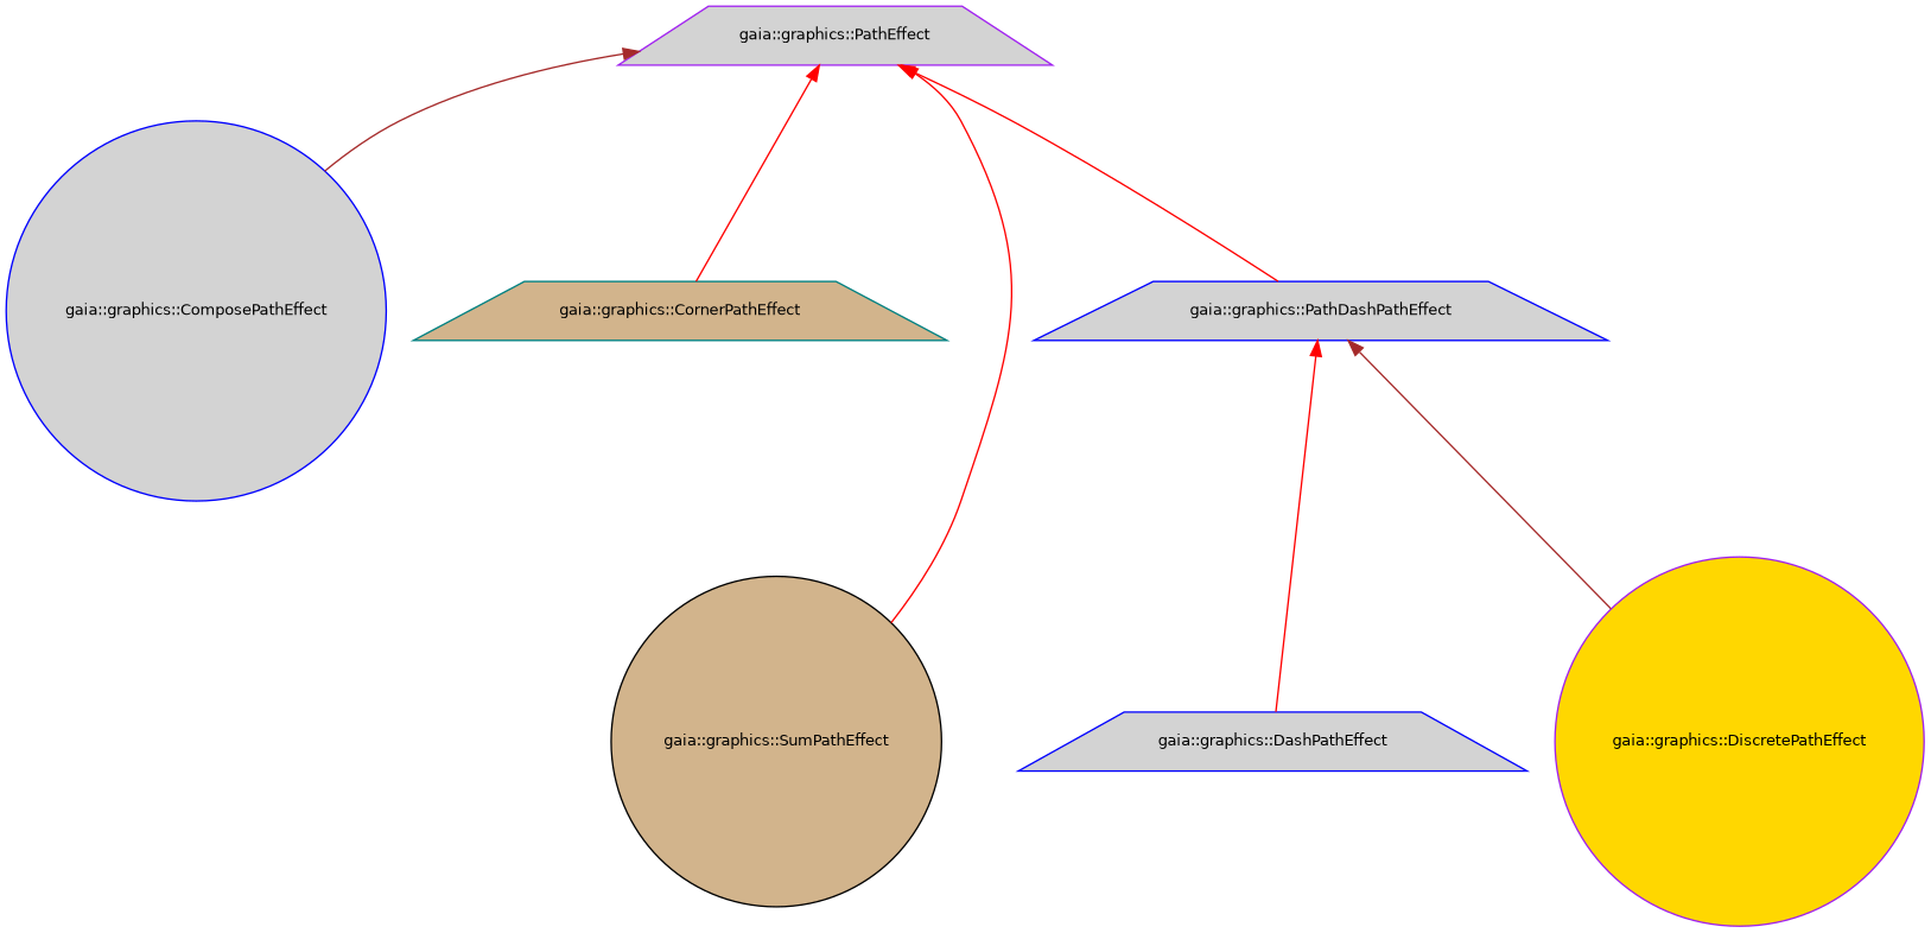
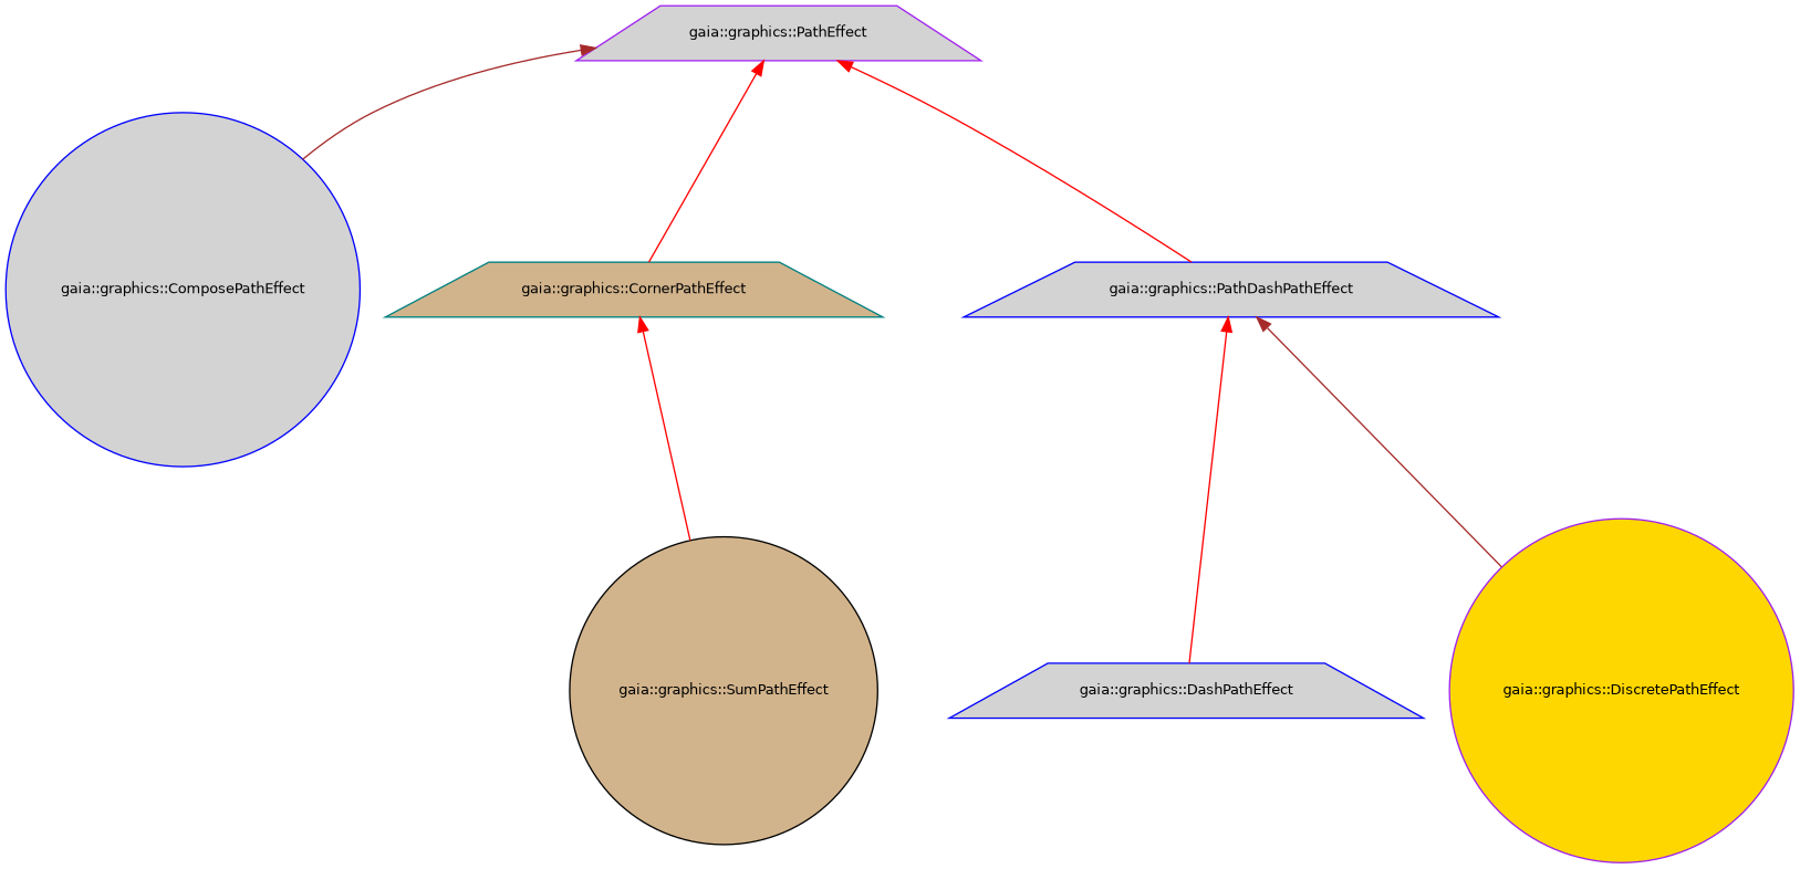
  digraph {
    rankdir=TB
    node [color=blue fillcolor=lightgrey fontname=Helvetica fontsize=10 shape=trapezium style=filled]
    edge [color=red dir=back fontname=Helvetica fontsize=10 labelfontname=Helvetica labelfontsize=10 style=solid]
    n1 [color=purple height=0.2 label="gaia::graphics::PathEffect" width=0.4]
    n2 [height=0.2 label="gaia::graphics::ComposePathEffect" shape=circle width=0.4]
    n3 [color=teal fillcolor=tan height=0.2 label="gaia::graphics::CornerPathEffect" width=0.4]
    n4 [height=0.2 label="gaia::graphics::PathDashPathEffect" width=0.4]
    n5 [color=black fillcolor=tan height=0.2 label="gaia::graphics::SumPathEffect" shape=circle width=0.4]
    n6 [height=0.2 label="gaia::graphics::DashPathEffect" width=0.4]
    n7 [color=purple fillcolor=gold height=0.2 label="gaia::graphics::DiscretePathEffect" shape=circle width=0.4]
    n1 -> n2 [color=brown]
    n1 -> n3
    n1 -> n4
-   n1 -> n5
+   n3 -> n5
    n4 -> n6
    n4 -> n7 [color=brown]
  }
